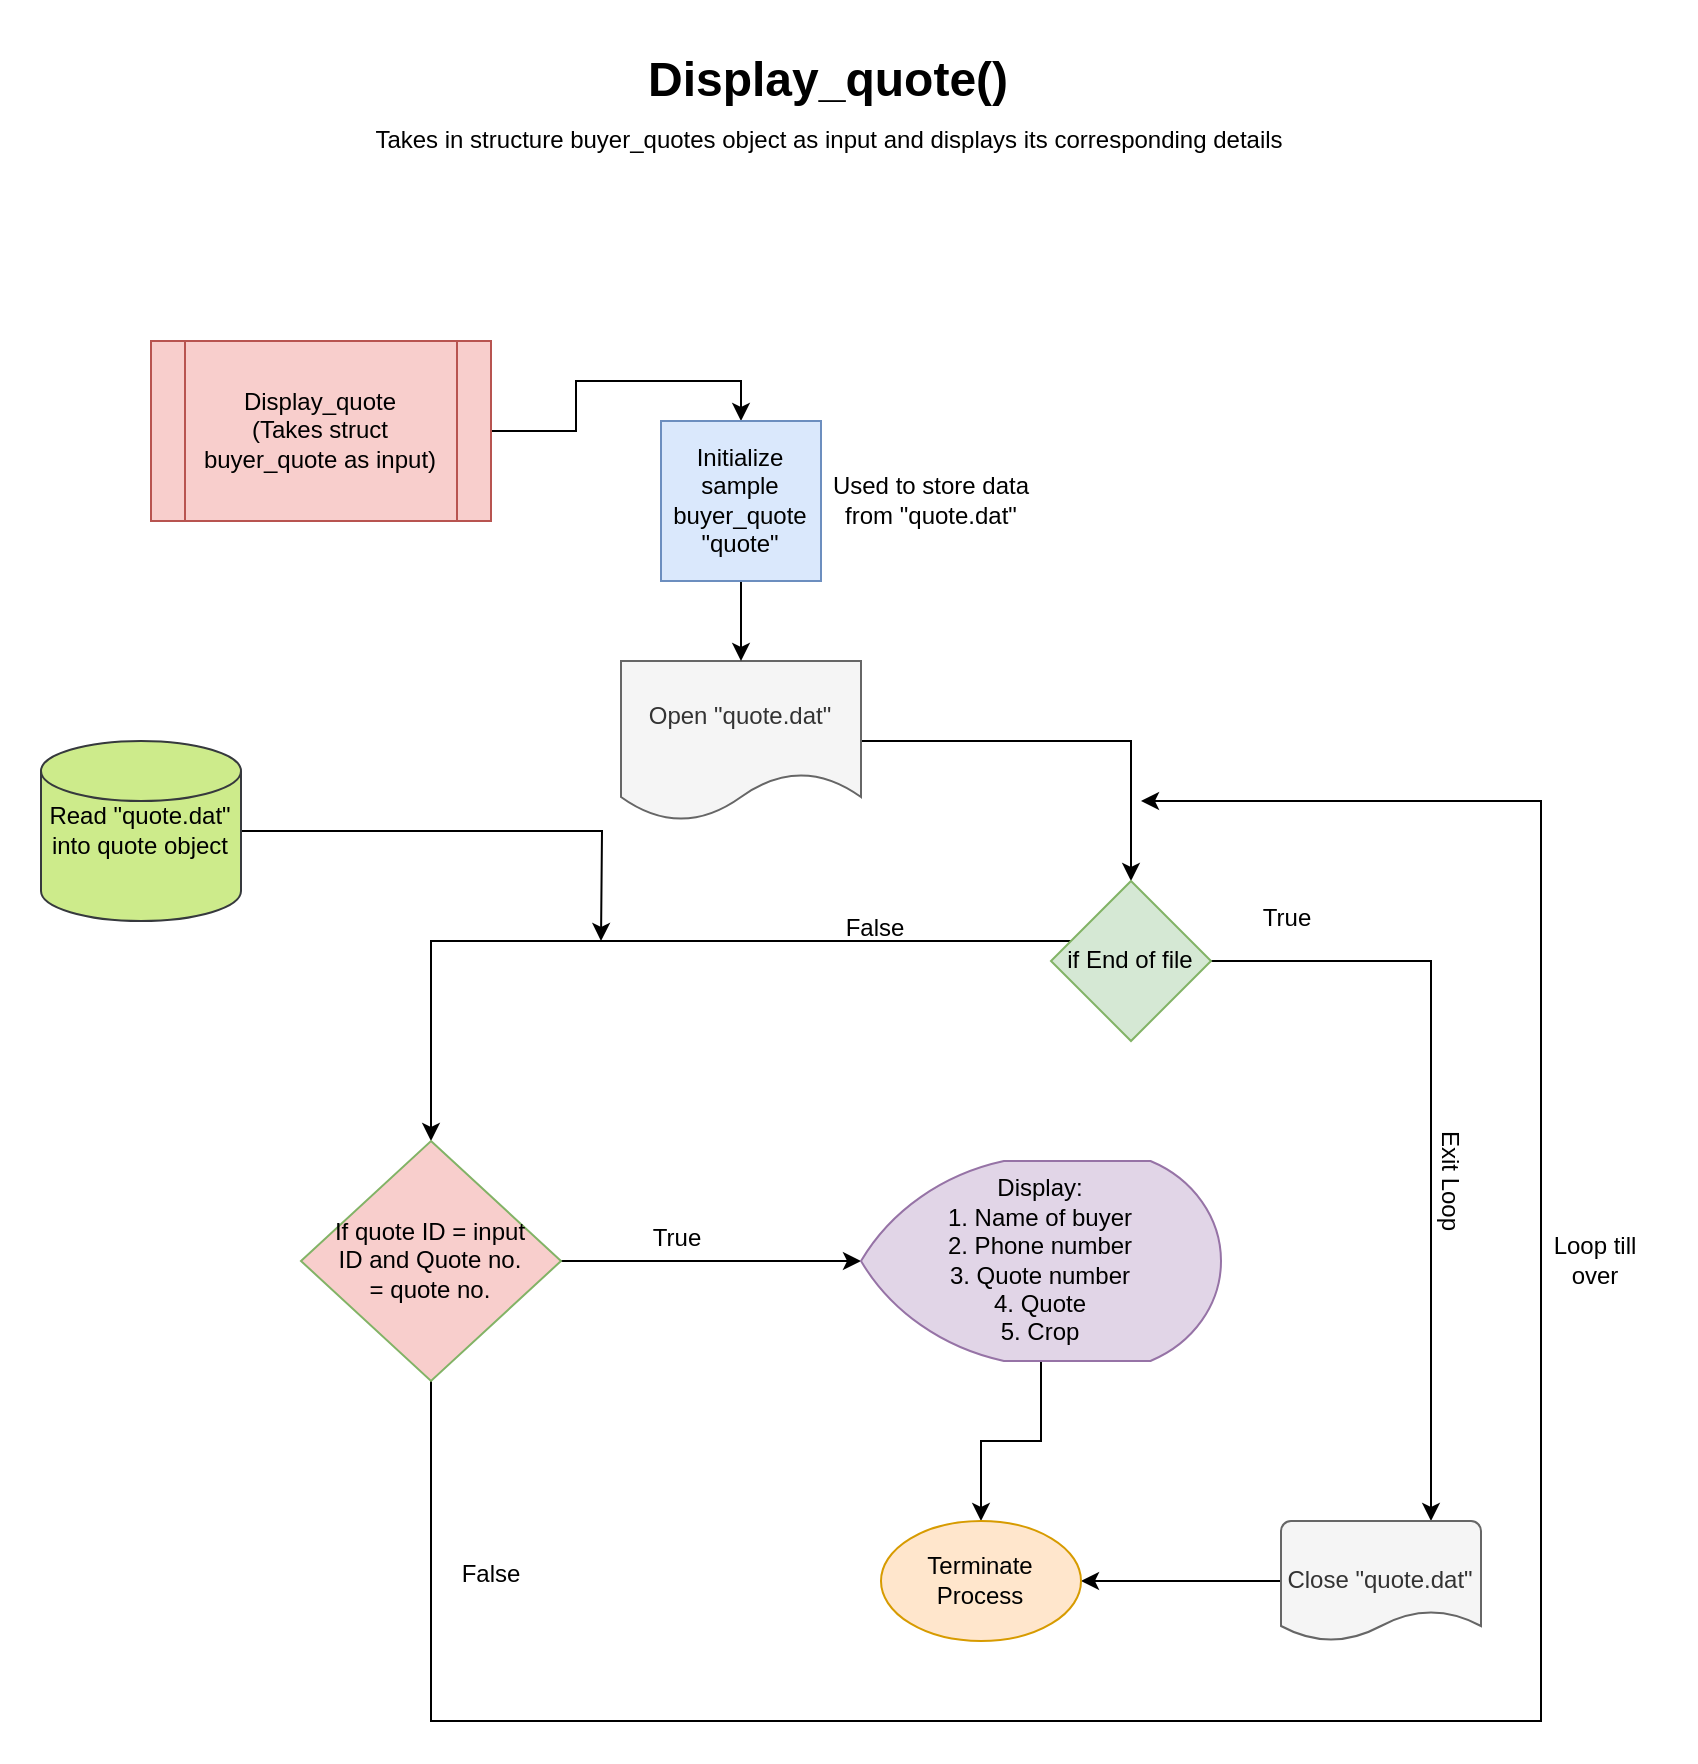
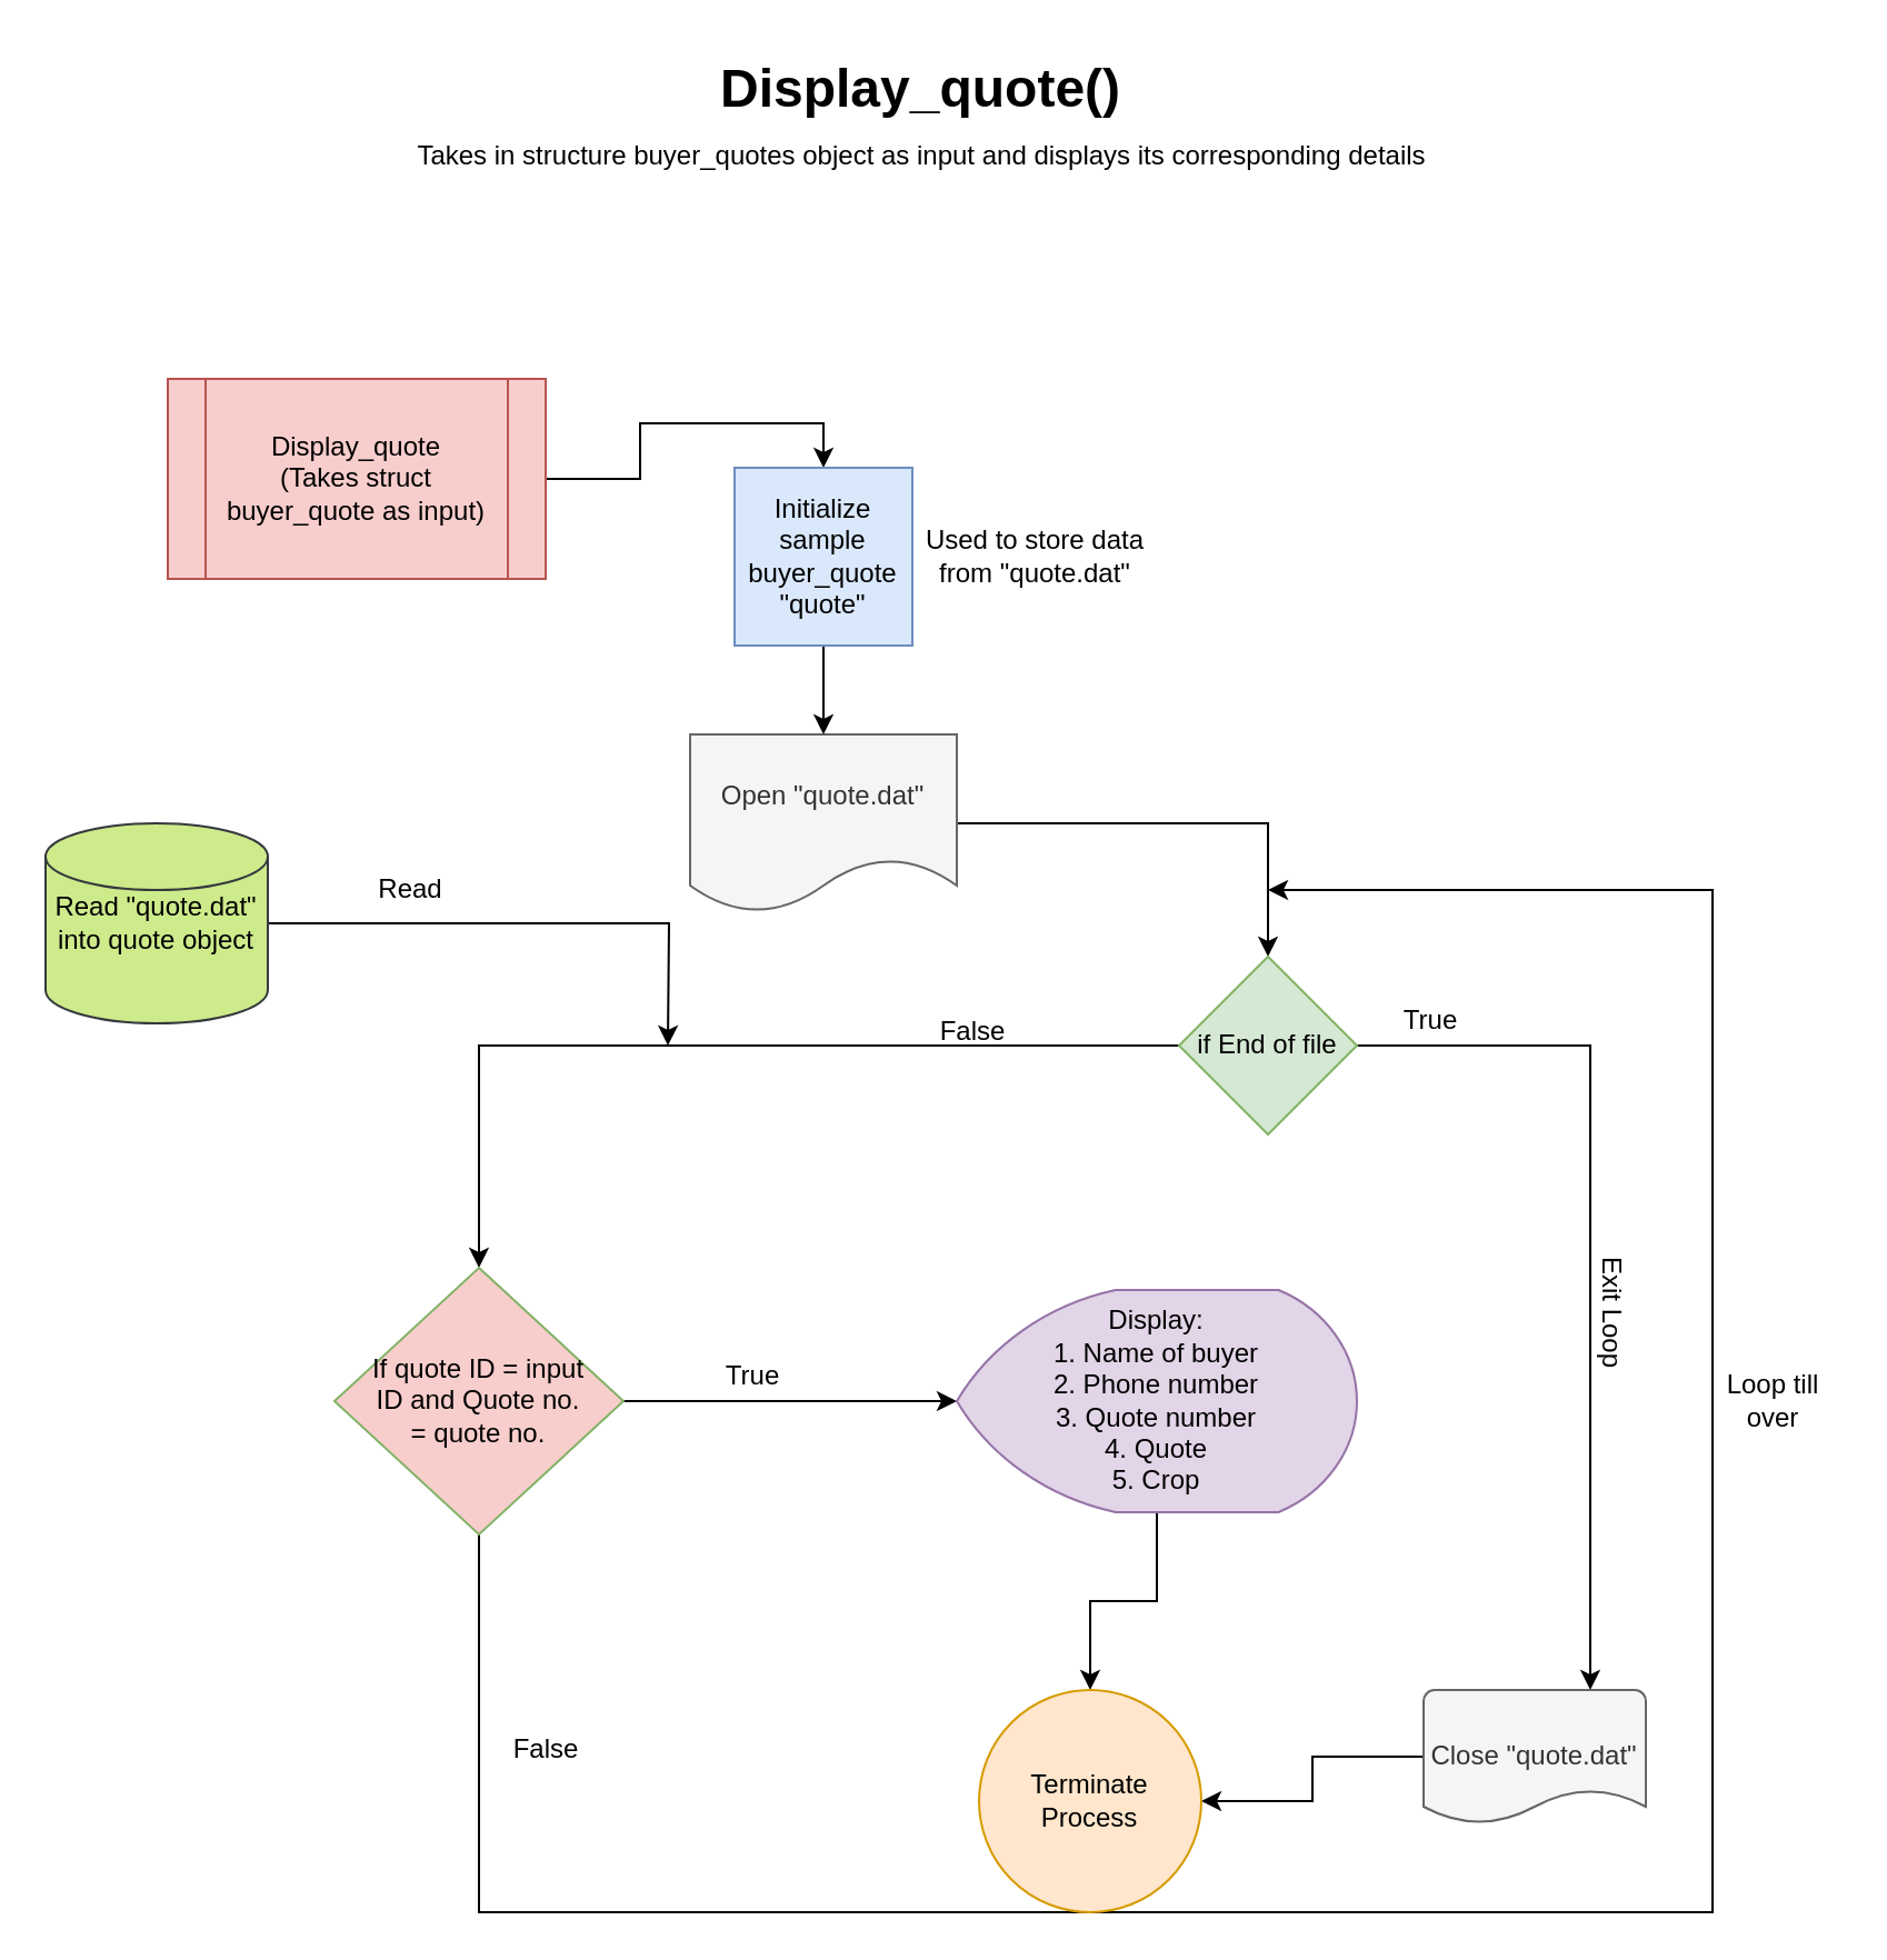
  <mxCell id="0" />
  <mxCell id="1" parent="0" />
  <mxCell id="2" style="edgeStyle=orthogonalEdgeStyle;rounded=0;orthogonalLoop=1;jettySize=auto;html=1;entryX=0.5;entryY=0;entryDx=0;entryDy=0;" parent="1" source="3" target="12" edge="1"><mxGeometry relative="1" as="geometry" /></mxCell>
  <mxCell id="3" value="Display_quote&lt;br&gt;(Takes struct buyer_quote as input)" style="shape=process;whiteSpace=wrap;html=1;backgroundOutline=1;fillColor=#f8cecc;strokeColor=#b85450;" parent="1" vertex="1"><mxGeometry x="75" y="170" width="170" height="90" as="geometry" /></mxCell>
  <mxCell id="4" style="edgeStyle=orthogonalEdgeStyle;rounded=0;orthogonalLoop=1;jettySize=auto;html=1;entryX=0.5;entryY=0;entryDx=0;entryDy=0;" parent="1" source="5" target="8" edge="1"><mxGeometry relative="1" as="geometry" /></mxCell>
  <mxCell id="5" value="Open &quot;quote.dat&quot;" style="shape=document;whiteSpace=wrap;html=1;boundedLbl=1;fillColor=#f5f5f5;strokeColor=#666666;fontColor=#333333;" parent="1" vertex="1"><mxGeometry x="310" y="330" width="120" height="80" as="geometry" /></mxCell>
  <mxCell id="6" value="" style="edgeStyle=orthogonalEdgeStyle;rounded=0;orthogonalLoop=1;jettySize=auto;html=1;" parent="1" source="8" target="15" edge="1"><mxGeometry relative="1" as="geometry"><Array as="points"><mxPoint x="215" y="470" /></Array></mxGeometry></mxCell>
  <mxCell id="7" style="edgeStyle=orthogonalEdgeStyle;rounded=0;orthogonalLoop=1;jettySize=auto;html=1;entryX=0.75;entryY=0;entryDx=0;entryDy=0;entryPerimeter=0;" parent="1" source="8" target="19" edge="1"><mxGeometry relative="1" as="geometry" /></mxCell>
- <mxCell id="8" value="if End of file" style="rhombus;whiteSpace=wrap;html=1;fillColor=#d5e8d4;strokeColor=#82b366;" parent="1" vertex="1"><mxGeometry x="525" y="440" width="80" height="80" as="geometry" /></mxCell>
+ <mxCell id="8" value="if End of file" style="rhombus;whiteSpace=wrap;html=1;fillColor=#d5e8d4;strokeColor=#82b366;" parent="1" vertex="1"><mxGeometry x="530" y="430" width="80" height="80" as="geometry" /></mxCell>
  <mxCell id="9" style="edgeStyle=orthogonalEdgeStyle;rounded=0;orthogonalLoop=1;jettySize=auto;html=1;" parent="1" source="10" edge="1"><mxGeometry relative="1" as="geometry"><mxPoint x="300" y="470" as="targetPoint" /></mxGeometry></mxCell>
  <mxCell id="10" value="Read &quot;quote.dat&quot; into quote object" style="strokeWidth=1;html=1;shape=mxgraph.flowchart.database;whiteSpace=wrap;fillColor=#cdeb8b;strokeColor=#36393d;" parent="1" vertex="1"><mxGeometry x="20" y="370" width="100" height="90" as="geometry" /></mxCell>
  <mxCell id="11" style="edgeStyle=orthogonalEdgeStyle;rounded=0;orthogonalLoop=1;jettySize=auto;html=1;entryX=0.5;entryY=0;entryDx=0;entryDy=0;" parent="1" source="12" target="5" edge="1"><mxGeometry relative="1" as="geometry" /></mxCell>
  <mxCell id="12" value="Initialize sample buyer_quote &quot;quote&quot;" style="whiteSpace=wrap;html=1;aspect=fixed;fillColor=#dae8fc;strokeColor=#6c8ebf;" parent="1" vertex="1"><mxGeometry x="330" y="210" width="80" height="80" as="geometry" /></mxCell>
  <mxCell id="13" style="edgeStyle=orthogonalEdgeStyle;rounded=0;orthogonalLoop=1;jettySize=auto;html=1;entryX=0;entryY=0.5;entryDx=0;entryDy=0;entryPerimeter=0;" parent="1" source="15" target="17" edge="1"><mxGeometry relative="1" as="geometry" /></mxCell>
  <mxCell id="14" style="edgeStyle=orthogonalEdgeStyle;rounded=0;orthogonalLoop=1;jettySize=auto;html=1;" parent="1" source="15" edge="1"><mxGeometry relative="1" as="geometry"><mxPoint x="570" y="400" as="targetPoint" /><Array as="points"><mxPoint x="215" y="860" /><mxPoint x="770" y="860" /><mxPoint x="770" y="400" /></Array></mxGeometry></mxCell>
  <mxCell id="15" value="If quote ID = input ID and Quote no. = quote no." style="rhombus;whiteSpace=wrap;html=1;strokeWidth=1;spacingLeft=15;spacingRight=15;fillColor=#f8cecc;strokeColor=#82b366;" parent="1" vertex="1"><mxGeometry x="150" y="570" width="130" height="120" as="geometry" /></mxCell>
  <mxCell id="16" style="edgeStyle=orthogonalEdgeStyle;rounded=0;orthogonalLoop=1;jettySize=auto;html=1;" edge="1" parent="1" source="17" target="20"><mxGeometry relative="1" as="geometry" /></mxCell>
  <mxCell id="17" value="Display:&lt;br&gt;1. Name of buyer&lt;br&gt;2. Phone number&lt;br&gt;3. Quote number&lt;br&gt;4. Quote&lt;br&gt;5. Crop&lt;br&gt;" style="strokeWidth=1;html=1;shape=mxgraph.flowchart.display;whiteSpace=wrap;fillColor=#e1d5e7;strokeColor=#9673a6;" parent="1" vertex="1"><mxGeometry x="430" y="580" width="180" height="100" as="geometry" /></mxCell>
  <mxCell id="18" style="edgeStyle=orthogonalEdgeStyle;rounded=0;orthogonalLoop=1;jettySize=auto;html=1;" parent="1" source="19" target="20" edge="1"><mxGeometry relative="1" as="geometry"><mxPoint x="540" y="790" as="targetPoint" /></mxGeometry></mxCell>
  <mxCell id="19" value="Close &quot;quote.dat&quot;" style="strokeWidth=1;html=1;shape=mxgraph.flowchart.document2;whiteSpace=wrap;size=0.25;fillColor=#f5f5f5;strokeColor=#666666;fontColor=#333333;" parent="1" vertex="1"><mxGeometry x="640" y="760" width="100" height="60" as="geometry" /></mxCell>
- <mxCell id="20" value="Terminate Process" style="strokeWidth=1;html=1;shape=mxgraph.flowchart.start_1;whiteSpace=wrap;fillColor=#ffe6cc;strokeColor=#d79b00;" parent="1" vertex="1"><mxGeometry x="440" y="760" width="100" height="60" as="geometry" /></mxCell>
+ <mxCell id="20" value="Terminate Process" style="strokeWidth=1;html=1;shape=mxgraph.flowchart.start_1;whiteSpace=wrap;fillColor=#ffe6cc;strokeColor=#d79b00;" parent="1" vertex="1"><mxGeometry x="440" y="760" width="100" height="100" as="geometry" /></mxCell>
  <mxCell id="21" value="&lt;h1&gt;Display_quote()&lt;/h1&gt;" style="text;html=1;strokeColor=none;fillColor=none;spacing=5;spacingTop=-20;whiteSpace=wrap;overflow=hidden;rounded=0;" vertex="1" parent="1"><mxGeometry x="319" y="20" width="190" height="40" as="geometry" /></mxCell>
  <mxCell id="22" value="Takes in structure buyer_quotes object as input and displays its corresponding details" style="text;html=1;align=center;verticalAlign=middle;resizable=0;points=[];autosize=1;" vertex="1" parent="1"><mxGeometry x="179" y="60" width="470" height="20" as="geometry" /></mxCell>
  <mxCell id="23" value="True" style="text;html=1;align=center;verticalAlign=middle;resizable=0;points=[];autosize=1;" vertex="1" parent="1"><mxGeometry x="623" y="449" width="40" height="20" as="geometry" /></mxCell>
  <mxCell id="24" value="Exit Loop" style="text;html=1;align=center;verticalAlign=middle;resizable=0;points=[];autosize=1;rotation=90;" vertex="1" parent="1"><mxGeometry x="690" y="580" width="70" height="20" as="geometry" /></mxCell>
  <mxCell id="25" value="False" style="text;html=1;align=center;verticalAlign=middle;resizable=0;points=[];autosize=1;" vertex="1" parent="1"><mxGeometry x="412" y="454" width="50" height="20" as="geometry" /></mxCell>
+ <mxCell id="26" value="Read" style="text;html=1;align=center;verticalAlign=middle;resizable=0;points=[];autosize=1;" vertex="1" parent="1"><mxGeometry x="164" y="390" width="40" height="20" as="geometry" /></mxCell>
  <mxCell id="27" value="Used to store data&lt;br&gt;from &quot;quote.dat&quot;" style="text;html=1;align=center;verticalAlign=middle;resizable=0;points=[];autosize=1;" vertex="1" parent="1"><mxGeometry x="410" y="235" width="110" height="30" as="geometry" /></mxCell>
  <mxCell id="28" value="True" style="text;html=1;align=center;verticalAlign=middle;resizable=0;points=[];autosize=1;" vertex="1" parent="1"><mxGeometry x="318" y="609" width="40" height="20" as="geometry" /></mxCell>
  <mxCell id="29" value="False" style="text;html=1;align=center;verticalAlign=middle;resizable=0;points=[];autosize=1;" vertex="1" parent="1"><mxGeometry x="220" y="777" width="50" height="20" as="geometry" /></mxCell>
  <mxCell id="30" value="Loop till&lt;br&gt;over" style="text;html=1;align=center;verticalAlign=middle;resizable=0;points=[];autosize=1;" vertex="1" parent="1"><mxGeometry x="767" y="615" width="60" height="30" as="geometry" /></mxCell>
